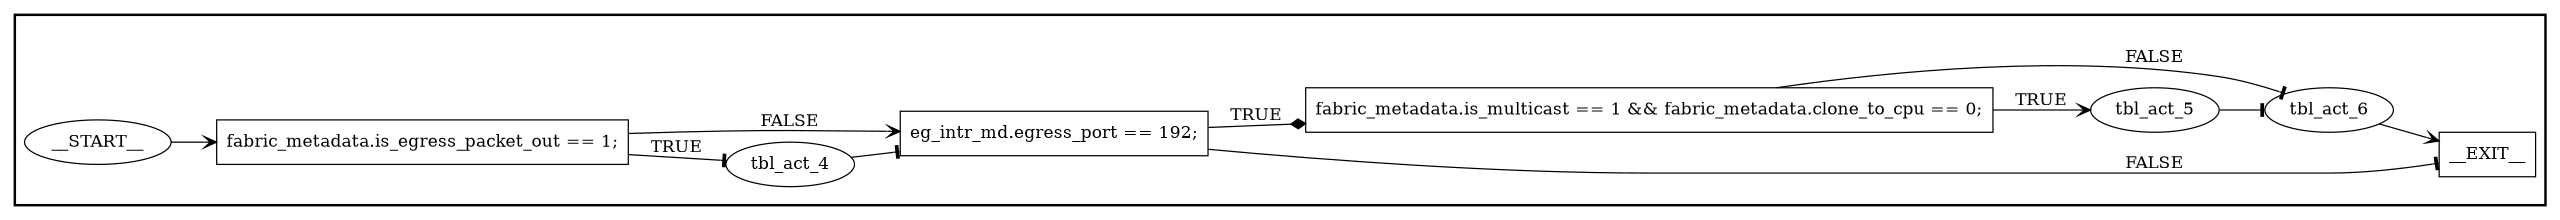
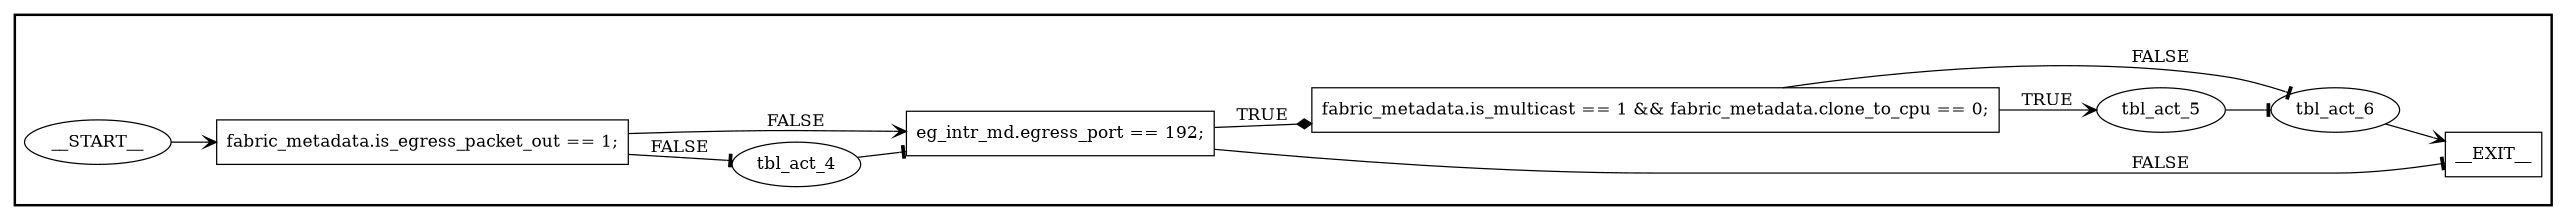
  digraph {
    rankdir=LR
    node [shape=ellipse style=solid]
    edge [arrowhead=tee]
    n1 [label=__START__]
    n2 [label="fabric_metadata.is_egress_packet_out == 1;" shape=rectangle]
    n3 [label=__EXIT__ shape=rectangle]
    n4 [label=tbl_act_4]
    n5 [label="eg_intr_md.egress_port == 192;" shape=rectangle]
    n6 [label="fabric_metadata.is_multicast == 1 && fabric_metadata.clone_to_cpu == 0;" shape=rectangle]
    n7 [label=tbl_act_5]
    n8 [label=tbl_act_6]
    subgraph cluster_1 {
      labeljust=r
      style=bold
      n1
      n2
      n3
      n4
      n5
      n6
      n7
      n8
    }
    n1 -> n2 [arrowhead=vee]
-   n2 -> n4 [label=TRUE]
+   n2 -> n4 [label=FALSE]
    n2 -> n5 [arrowhead=vee label=FALSE]
    n4 -> n5
    n5 -> n3 [label=FALSE]
    n5 -> n6 [arrowhead=diamond label=TRUE]
    n6 -> n7 [arrowhead=vee label=TRUE]
    n6 -> n8 [label=FALSE]
    n7 -> n8
    n8 -> n3 [arrowhead=vee]
  }
